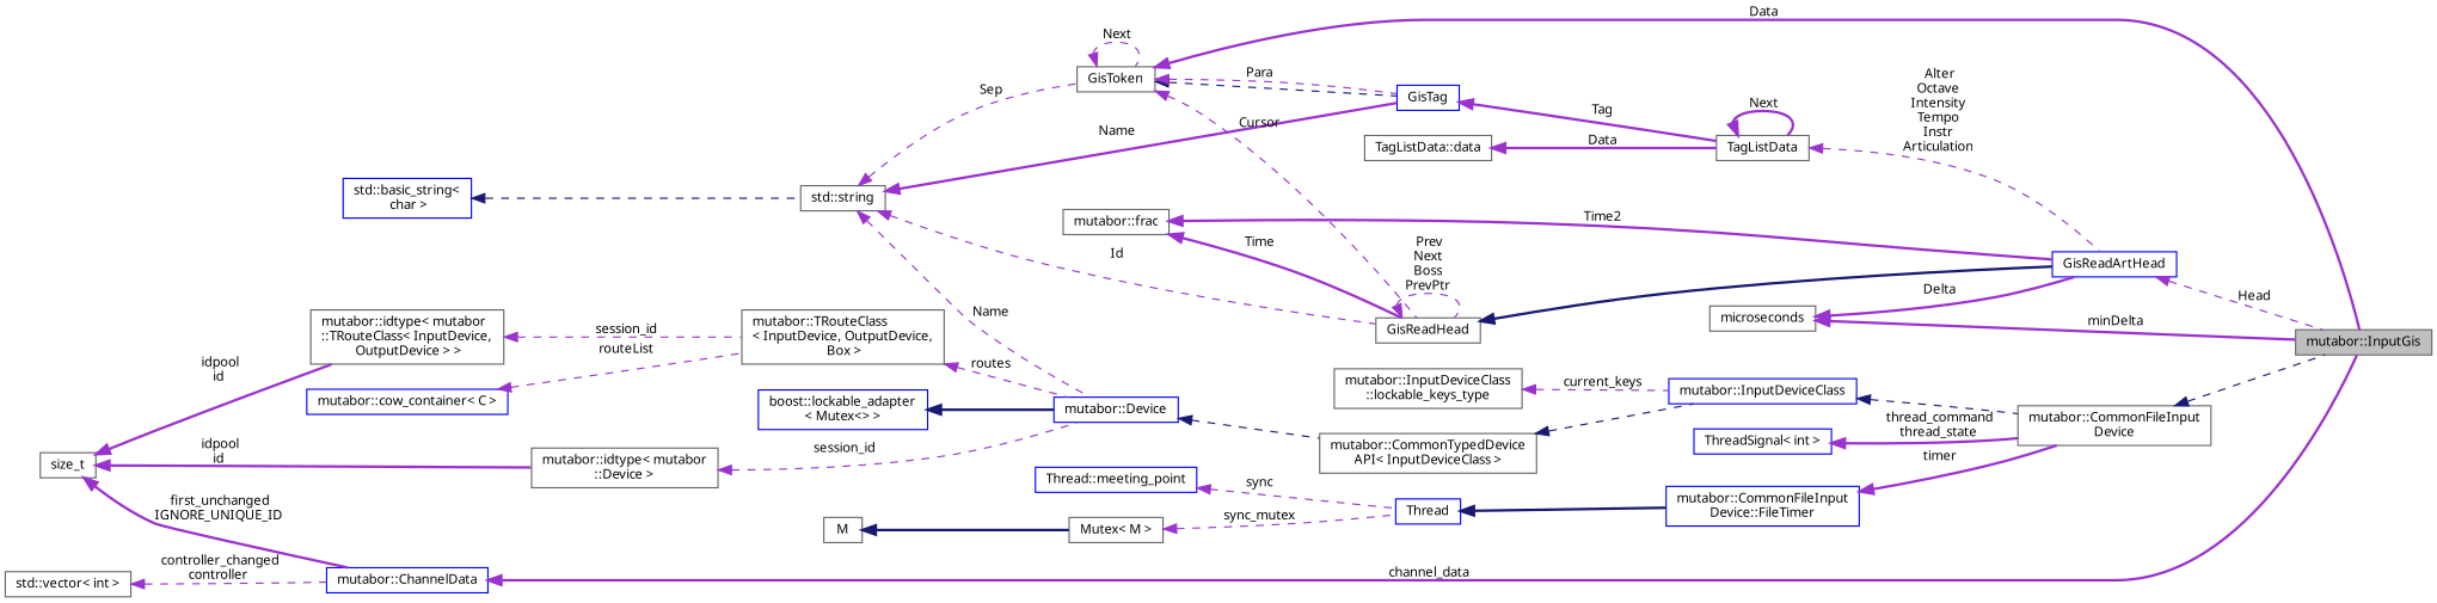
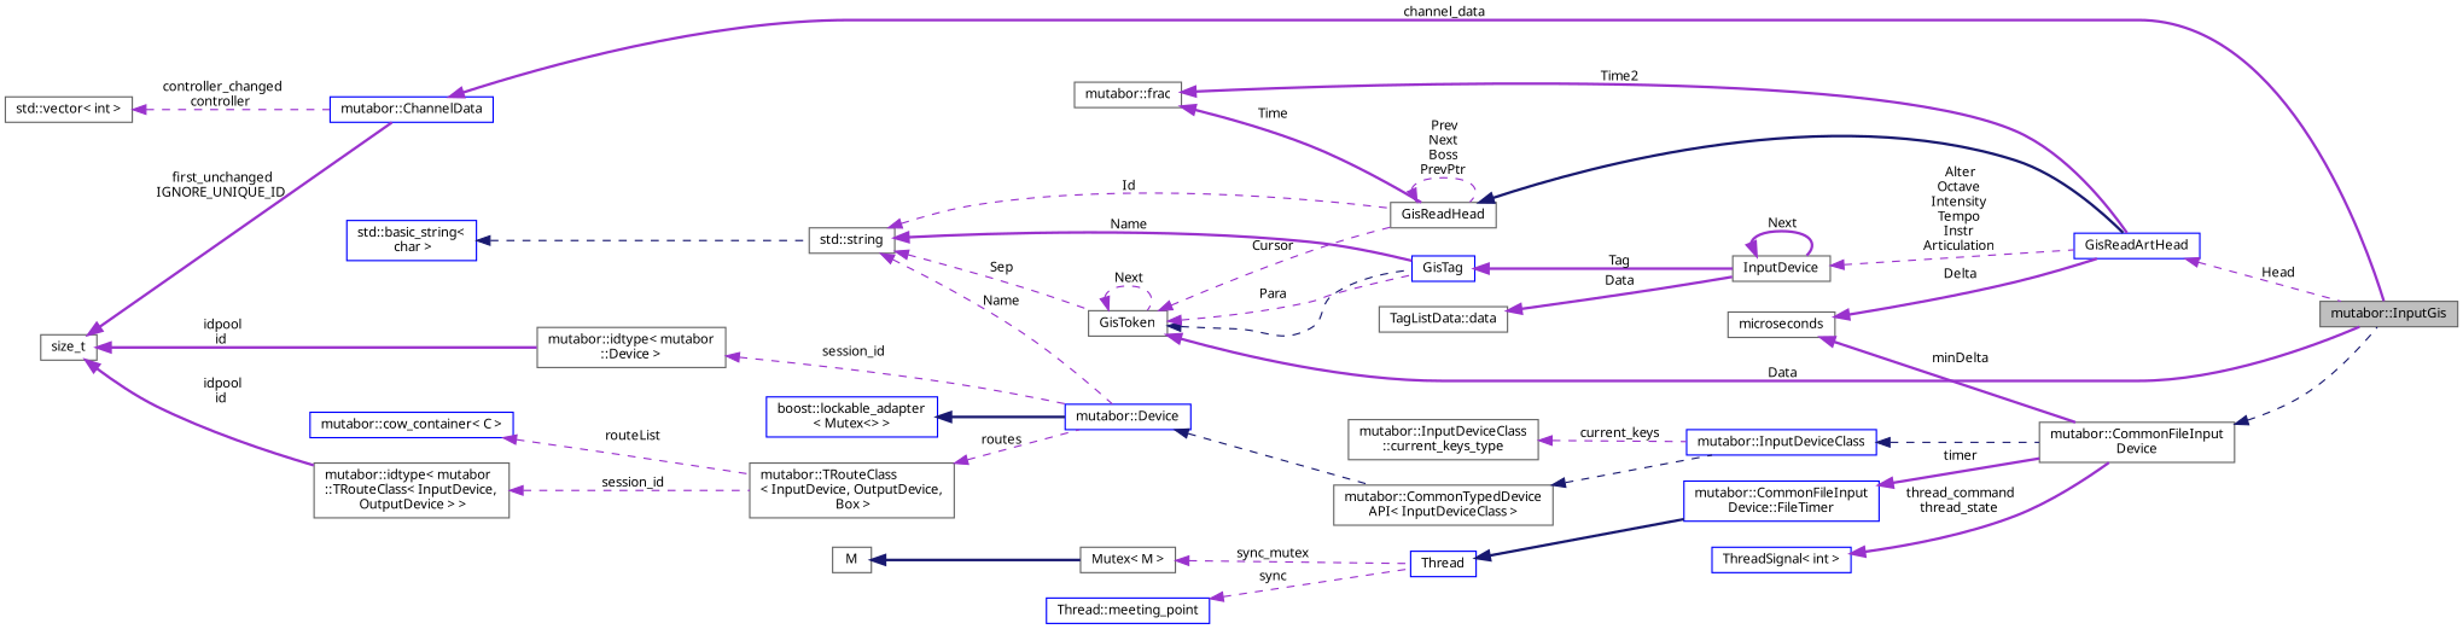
  digraph {
    rankdir=LR
    node [color=gray40 fillcolor=white fontname=Sans fontsize=10 shape=record style=filled]
    edge [color=darkorchid3 dir=back fontname=Sans fontsize=10 labelfontname=Sans labelfontsize=10 style=dashed]
    n1 [fillcolor=grey75 fontcolor=black height=0.2 label="mutabor::InputGis" width=0.4]
    n2 [height=0.2 label="mutabor::CommonFileInput\lDevice" width=0.4]
    n3 [color=blue height=0.2 label="mutabor::InputDeviceClass" width=0.4]
    n4 [height=0.2 label="mutabor::CommonTypedDevice\lAPI\< InputDeviceClass \>" width=0.4]
    n5 [color=blue height=0.2 label="mutabor::Device" width=0.4]
    n6 [color=blue height=0.2 label="boost::lockable_adapter\l\< Mutex\<\> \>" width=0.4]
    n7 [height=0.2 label="mutabor::TRouteClass\l\< InputDevice, OutputDevice,\l Box \>" width=0.4]
    n8 [color=blue height=0.2 label="mutabor::cow_container\< C \>" width=0.4]
    n9 [height=0.2 label="mutabor::idtype\< mutabor\l::TRouteClass\< InputDevice,\l OutputDevice \> \>" width=0.4]
    n10 [height=0.2 label=size_t width=0.4]
    n11 [height=0.2 label="mutabor::idtype\< mutabor\l::Device \>" width=0.4]
    n12 [color=blue height=0.2 label="mutabor::ChannelData" width=0.4]
    n13 [height=0.2 label="std::string" width=0.4]
    n14 [height=0.2 label=GisToken width=0.4]
    n15 [height=0.2 label=GisReadHead width=0.4]
    n16 [color=blue height=0.2 label=GisTag width=0.4]
    n17 [color=blue height=0.2 label=GisReadArtHead width=0.4]
-   n18 [height=0.2 label=TagListData width=0.4]
+   n18 [height=0.2 label=InputDevice width=0.4]
    n19 [color=blue height=0.2 label="std::basic_string\<\l char \>" width=0.4]
-   n20 [height=0.2 label="mutabor::InputDeviceClass\l::lockable_keys_type" width=0.4]
+   n20 [height=0.2 label="mutabor::InputDeviceClass\l::current_keys_type" width=0.4]
    n21 [color=blue height=0.2 label="mutabor::CommonFileInput\lDevice::FileTimer" width=0.4]
    n22 [color=blue height=0.2 label=Thread width=0.4]
    n23 [height=0.2 label="Mutex\< M \>" width=0.4]
    n24 [height=0.2 label=M width=0.4]
    n25 [color=blue height=0.2 label="Thread::meeting_point" width=0.4]
    n26 [height=0.2 label=microseconds width=0.4]
    n27 [color=blue height=0.2 label="ThreadSignal\< int \>" width=0.4]
    n28 [height=0.2 label="std::vector\< int \>" width=0.4]
    n29 [height=0.2 label="mutabor::frac" width=0.4]
    n30 [height=0.2 label="TagListData::data" width=0.4]
    n2 -> n1 [color=midnightblue]
    n3 -> n2 [color=midnightblue]
    n4 -> n3 [color=midnightblue]
    n5 -> n4 [color=midnightblue]
    n6 -> n5 [color=midnightblue style=bold]
    n7 -> n5 [label=" routes"]
    n8 -> n7 [label=" routeList"]
    n9 -> n7 [label=" session_id"]
    n10 -> n9 [label=" idpool\nid" style=bold]
    n10 -> n11 [label=" idpool\nid" style=bold]
    n10 -> n12 [label=" first_unchanged\nIGNORE_UNIQUE_ID" style=bold]
    n11 -> n5 [label=" session_id"]
    n12 -> n1 [label=" channel_data" style=bold]
    n13 -> n5 [label=" Name"]
    n13 -> n14 [label=" Sep"]
    n13 -> n15 [label=" Id"]
    n13 -> n16 [label=" Name" style=bold]
    n14 -> n1 [label=" Data" style=bold]
    n14 -> n14 [label=" Next"]
    n14 -> n15 [label=" Cursor"]
    n14 -> n16 [color=midnightblue]
    n14 -> n16 [label=" Para"]
    n15 -> n15 [label=" Prev\nNext\nBoss\nPrevPtr"]
    n15 -> n17 [color=midnightblue style=bold]
    n16 -> n18 [label=" Tag" style=bold]
    n17 -> n1 [label=" Head"]
    n18 -> n17 [label=" Alter\nOctave\nIntensity\nTempo\nInstr\nArticulation"]
    n18 -> n18 [label=" Next" style=bold]
    n19 -> n13 [color=midnightblue]
    n20 -> n3 [label=" current_keys"]
    n21 -> n2 [label=" timer" style=bold]
    n22 -> n21 [color=midnightblue style=bold]
    n23 -> n22 [label=" sync_mutex"]
    n24 -> n23 [color=midnightblue style=bold]
    n25 -> n22 [label=" sync"]
-   n26 -> n1 [label=" minDelta" style=bold]
+   n26 -> n2 [label=" minDelta" style=bold]
    n26 -> n17 [label=" Delta" style=bold]
    n27 -> n2 [label=" thread_command\nthread_state" style=bold]
    n28 -> n12 [label=" controller_changed\ncontroller"]
    n29 -> n15 [label=" Time" style=bold]
    n29 -> n17 [label=" Time2" style=bold]
    n30 -> n18 [label=" Data" style=bold]
  }
